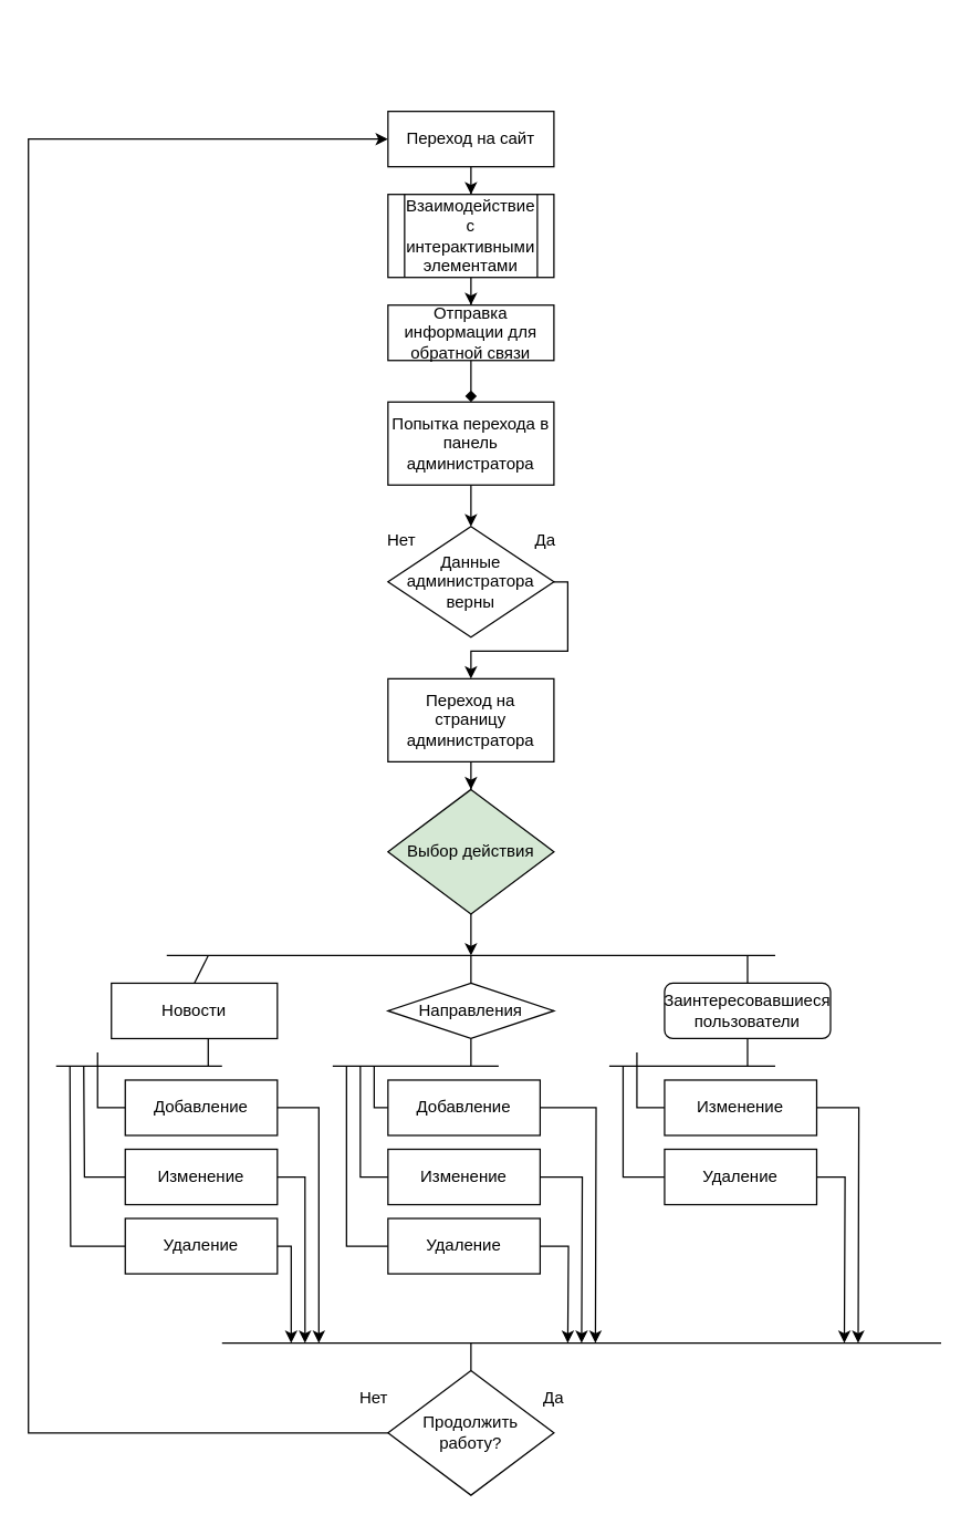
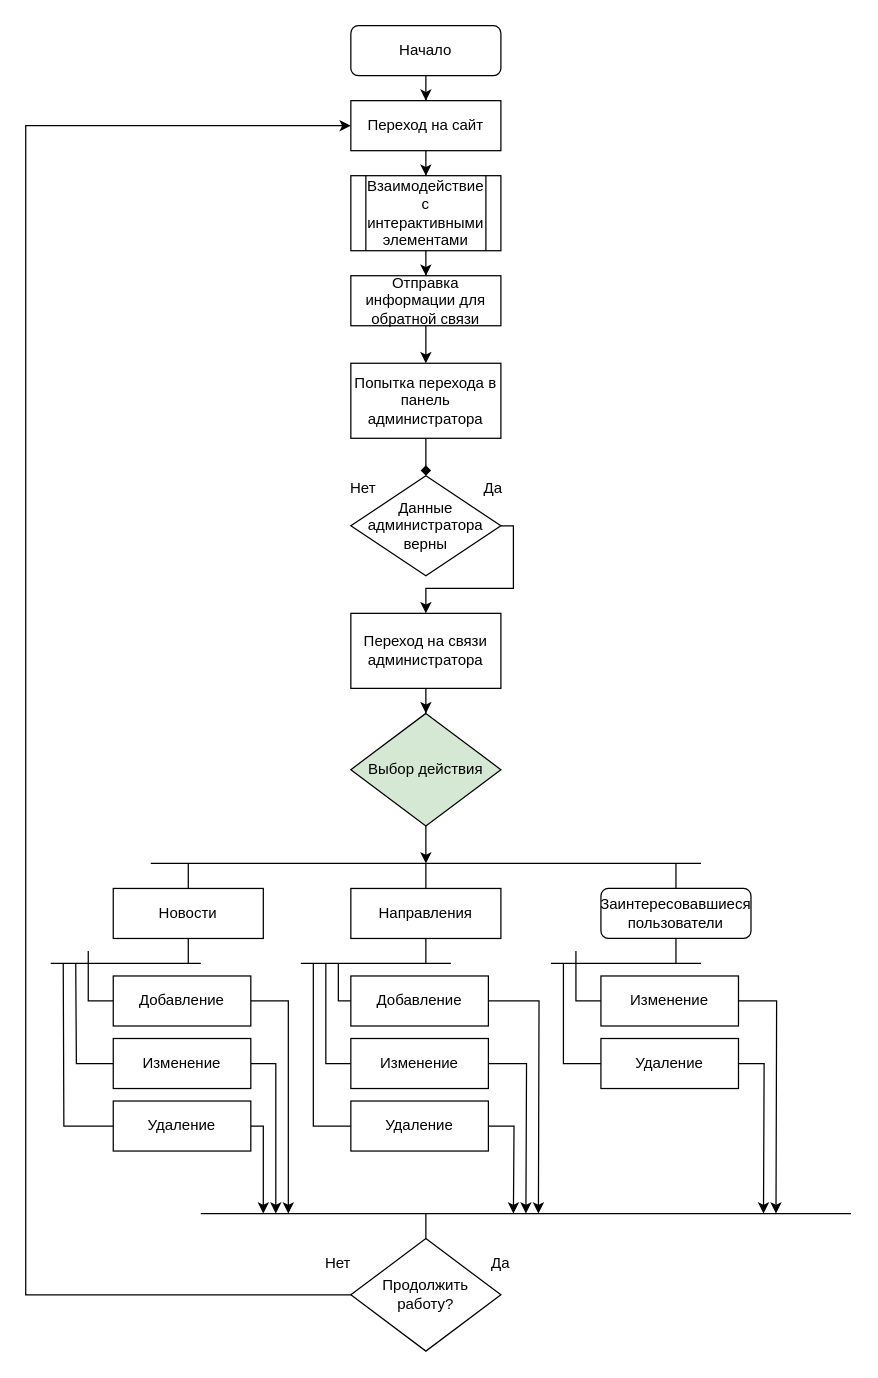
  <mxCell id="0" />
  <mxCell id="1" parent="0" />
+ <mxCell id="2" style="edgeStyle=orthogonalEdgeStyle;rounded=0;orthogonalLoop=1;jettySize=auto;html=1;entryX=0.5;entryY=0;entryDx=0;entryDy=0;" edge="1" parent="1" source="3" target="5"><mxGeometry relative="1" as="geometry" /></mxCell>
+ <mxCell id="3" value="Начало" style="rounded=1;whiteSpace=wrap;html=1;" vertex="1" parent="1"><mxGeometry x="280" y="20" width="120" height="40" as="geometry" /></mxCell>
  <mxCell id="4" style="edgeStyle=orthogonalEdgeStyle;rounded=0;orthogonalLoop=1;jettySize=auto;html=1;entryX=0.5;entryY=0;entryDx=0;entryDy=0;" edge="1" parent="1" source="5" target="7"><mxGeometry relative="1" as="geometry" /></mxCell>
  <mxCell id="5" value="Переход на сайт" style="rounded=0;whiteSpace=wrap;html=1;" vertex="1" parent="1"><mxGeometry x="280" y="80" width="120" height="40" as="geometry" /></mxCell>
  <mxCell id="6" style="edgeStyle=orthogonalEdgeStyle;rounded=0;orthogonalLoop=1;jettySize=auto;html=1;entryX=0.5;entryY=0;entryDx=0;entryDy=0;" edge="1" parent="1" source="7" target="9"><mxGeometry relative="1" as="geometry" /></mxCell>
  <mxCell id="7" value="Взаимодействие с интерактивными элементами" style="shape=process;whiteSpace=wrap;html=1;backgroundOutline=1;" vertex="1" parent="1"><mxGeometry x="280" y="140" width="120" height="60" as="geometry" /></mxCell>
- <mxCell id="8" style="edgeStyle=orthogonalEdgeStyle;rounded=0;orthogonalLoop=1;jettySize=auto;html=1;entryX=0.5;entryY=0;entryDx=0;entryDy=0;endArrow=diamond;" edge="1" parent="1" source="9" target="13"><mxGeometry relative="1" as="geometry" /></mxCell>
+ <mxCell id="8" style="edgeStyle=orthogonalEdgeStyle;rounded=0;orthogonalLoop=1;jettySize=auto;html=1;entryX=0.5;entryY=0;entryDx=0;entryDy=0;" edge="1" parent="1" source="9" target="13"><mxGeometry relative="1" as="geometry" /></mxCell>
  <mxCell id="9" value="Отправка информации для обратной связи" style="rounded=0;whiteSpace=wrap;html=1;" vertex="1" parent="1"><mxGeometry x="280" y="220" width="120" height="40" as="geometry" /></mxCell>
  <mxCell id="10" style="edgeStyle=orthogonalEdgeStyle;rounded=0;orthogonalLoop=1;jettySize=auto;html=1;entryX=0.5;entryY=0;entryDx=0;entryDy=0;" edge="1" parent="1" source="11" target="17"><mxGeometry relative="1" as="geometry"><Array as="points"><mxPoint x="410" y="420" /><mxPoint x="410" y="470" /><mxPoint x="340" y="470" /></Array></mxGeometry></mxCell>
  <mxCell id="11" value="Данные администратора верны" style="rhombus;whiteSpace=wrap;html=1;" vertex="1" parent="1"><mxGeometry x="280" y="380" width="120" height="80" as="geometry" /></mxCell>
- <mxCell id="12" style="edgeStyle=orthogonalEdgeStyle;rounded=0;orthogonalLoop=1;jettySize=auto;html=1;entryX=0.5;entryY=0;entryDx=0;entryDy=0;" edge="1" parent="1" source="13" target="11"><mxGeometry relative="1" as="geometry" /></mxCell>
+ <mxCell id="12" style="edgeStyle=orthogonalEdgeStyle;rounded=0;orthogonalLoop=1;jettySize=auto;html=1;entryX=0.5;entryY=0;entryDx=0;entryDy=0;endArrow=diamond;" edge="1" parent="1" source="13" target="11"><mxGeometry relative="1" as="geometry" /></mxCell>
  <mxCell id="13" value="Попытка перехода в панель администратора" style="rounded=0;whiteSpace=wrap;html=1;" vertex="1" parent="1"><mxGeometry x="280" y="290" width="120" height="60" as="geometry" /></mxCell>
  <mxCell id="14" value="Да" style="text;html=1;strokeColor=none;fillColor=none;align=center;verticalAlign=middle;whiteSpace=wrap;rounded=0;" vertex="1" parent="1"><mxGeometry x="374" y="380" width="40" height="20" as="geometry" /></mxCell>
  <mxCell id="15" value="Нет" style="text;html=1;strokeColor=none;fillColor=none;align=center;verticalAlign=middle;whiteSpace=wrap;rounded=0;" vertex="1" parent="1"><mxGeometry x="270" y="380" width="40" height="20" as="geometry" /></mxCell>
  <mxCell id="16" style="edgeStyle=orthogonalEdgeStyle;rounded=0;orthogonalLoop=1;jettySize=auto;html=1;entryX=0.5;entryY=0;entryDx=0;entryDy=0;" edge="1" parent="1" source="17" target="19"><mxGeometry relative="1" as="geometry" /></mxCell>
- <mxCell id="17" value="Переход на страницу администратора" style="rounded=0;whiteSpace=wrap;html=1;" vertex="1" parent="1"><mxGeometry x="280" y="490" width="120" height="60" as="geometry" /></mxCell>
+ <mxCell id="17" value="Переход на связи администратора" style="rounded=0;whiteSpace=wrap;html=1;" vertex="1" parent="1"><mxGeometry x="280" y="490" width="120" height="60" as="geometry" /></mxCell>
  <mxCell id="18" style="edgeStyle=orthogonalEdgeStyle;rounded=0;orthogonalLoop=1;jettySize=auto;html=1;" edge="1" parent="1" source="19"><mxGeometry relative="1" as="geometry"><mxPoint x="340" y="690" as="targetPoint" /></mxGeometry></mxCell>
  <mxCell id="19" value="Выбор действия" style="rhombus;whiteSpace=wrap;html=1;fillColor=#d5e8d4;" vertex="1" parent="1"><mxGeometry x="280" y="570" width="120" height="90" as="geometry" /></mxCell>
  <mxCell id="20" style="edgeStyle=orthogonalEdgeStyle;rounded=0;jumpSize=7;orthogonalLoop=1;jettySize=auto;html=1;endArrow=none;endFill=0;exitX=0.5;exitY=1;exitDx=0;exitDy=0;" edge="1" parent="1" source="21"><mxGeometry relative="1" as="geometry"><mxPoint x="150" y="770" as="targetPoint" /><mxPoint x="150" y="770" as="sourcePoint" /></mxGeometry></mxCell>
- <mxCell id="21" value="Новости" style="rounded=0;whiteSpace=wrap;html=1;" vertex="1" parent="1"><mxGeometry x="80" y="710" width="120" height="40" as="geometry" /></mxCell>
+ <mxCell id="21" value="Новости" style="rounded=0;whiteSpace=wrap;html=1;" vertex="1" parent="1"><mxGeometry x="90" y="710" width="120" height="40" as="geometry" /></mxCell>
  <mxCell id="22" style="edgeStyle=orthogonalEdgeStyle;rounded=0;jumpSize=7;orthogonalLoop=1;jettySize=auto;html=1;endArrow=none;endFill=0;" edge="1" parent="1" source="23"><mxGeometry relative="1" as="geometry"><mxPoint x="340" y="770" as="targetPoint" /></mxGeometry></mxCell>
- <mxCell id="23" value="Направления" style="rhombus;whiteSpace=wrap;html=1;" vertex="1" parent="1"><mxGeometry x="280" y="710" width="120" height="40" as="geometry" /></mxCell>
+ <mxCell id="23" value="Направления" style="rounded=0;whiteSpace=wrap;html=1;" vertex="1" parent="1"><mxGeometry x="280" y="710" width="120" height="40" as="geometry" /></mxCell>
  <mxCell id="24" style="edgeStyle=orthogonalEdgeStyle;rounded=0;jumpSize=7;orthogonalLoop=1;jettySize=auto;html=1;endArrow=none;endFill=0;" edge="1" parent="1" source="25"><mxGeometry relative="1" as="geometry"><mxPoint x="540" y="770" as="targetPoint" /></mxGeometry></mxCell>
  <mxCell id="25" value="Заинтересовавшиеся пользователи" style="whiteSpace=wrap;html=1;rounded=1;" vertex="1" parent="1"><mxGeometry x="480" y="710" width="120" height="40" as="geometry" /></mxCell>
  <mxCell id="26" style="edgeStyle=orthogonalEdgeStyle;rounded=0;jumpSize=7;orthogonalLoop=1;jettySize=auto;html=1;endArrow=none;endFill=0;" edge="1" parent="1" source="28"><mxGeometry relative="1" as="geometry"><mxPoint x="70" y="770" as="targetPoint" /></mxGeometry></mxCell>
  <mxCell id="27" style="edgeStyle=orthogonalEdgeStyle;rounded=0;jumpSize=7;orthogonalLoop=1;jettySize=auto;html=1;endArrow=classic;endFill=1;" edge="1" parent="1" source="28"><mxGeometry relative="1" as="geometry"><mxPoint x="230" y="970" as="targetPoint" /><Array as="points"><mxPoint x="230" y="800" /></Array></mxGeometry></mxCell>
  <mxCell id="28" value="Добавление" style="rounded=0;whiteSpace=wrap;html=1;" vertex="1" parent="1"><mxGeometry x="90" y="780" width="110" height="40" as="geometry" /></mxCell>
  <mxCell id="29" style="edgeStyle=orthogonalEdgeStyle;rounded=0;jumpSize=7;orthogonalLoop=1;jettySize=auto;html=1;endArrow=none;endFill=0;" edge="1" parent="1" source="31"><mxGeometry relative="1" as="geometry"><mxPoint x="60" y="770" as="targetPoint" /></mxGeometry></mxCell>
  <mxCell id="30" style="edgeStyle=orthogonalEdgeStyle;rounded=0;jumpSize=7;orthogonalLoop=1;jettySize=auto;html=1;endArrow=classic;endFill=1;" edge="1" parent="1" source="31"><mxGeometry relative="1" as="geometry"><mxPoint x="220" y="970" as="targetPoint" /><Array as="points"><mxPoint x="220" y="850" /></Array></mxGeometry></mxCell>
  <mxCell id="31" value="Изменение" style="rounded=0;whiteSpace=wrap;html=1;" vertex="1" parent="1"><mxGeometry x="90" y="830" width="110" height="40" as="geometry" /></mxCell>
  <mxCell id="32" style="edgeStyle=orthogonalEdgeStyle;rounded=0;jumpSize=7;orthogonalLoop=1;jettySize=auto;html=1;endArrow=none;endFill=0;" edge="1" parent="1" source="34"><mxGeometry relative="1" as="geometry"><mxPoint x="50" y="770" as="targetPoint" /></mxGeometry></mxCell>
  <mxCell id="33" style="edgeStyle=orthogonalEdgeStyle;rounded=0;jumpSize=7;orthogonalLoop=1;jettySize=auto;html=1;endArrow=classic;endFill=1;" edge="1" parent="1" source="34"><mxGeometry relative="1" as="geometry"><mxPoint x="210" y="970" as="targetPoint" /><Array as="points"><mxPoint x="210" y="900" /></Array></mxGeometry></mxCell>
  <mxCell id="34" value="Удаление" style="rounded=0;whiteSpace=wrap;html=1;" vertex="1" parent="1"><mxGeometry x="90" y="880" width="110" height="40" as="geometry" /></mxCell>
  <mxCell id="35" style="edgeStyle=orthogonalEdgeStyle;rounded=0;jumpSize=7;orthogonalLoop=1;jettySize=auto;html=1;endArrow=none;endFill=0;" edge="1" parent="1" source="37"><mxGeometry relative="1" as="geometry"><mxPoint x="270" y="770" as="targetPoint" /><Array as="points"><mxPoint x="270" y="800" /></Array></mxGeometry></mxCell>
  <mxCell id="36" style="edgeStyle=orthogonalEdgeStyle;rounded=0;jumpSize=7;orthogonalLoop=1;jettySize=auto;html=1;endArrow=classic;endFill=1;" edge="1" parent="1" source="37"><mxGeometry relative="1" as="geometry"><mxPoint x="430" y="970" as="targetPoint" /></mxGeometry></mxCell>
  <mxCell id="37" value="Добавление" style="rounded=0;whiteSpace=wrap;html=1;" vertex="1" parent="1"><mxGeometry x="280" y="780" width="110" height="40" as="geometry" /></mxCell>
  <mxCell id="38" style="edgeStyle=orthogonalEdgeStyle;rounded=0;jumpSize=7;orthogonalLoop=1;jettySize=auto;html=1;endArrow=none;endFill=0;" edge="1" parent="1" source="40"><mxGeometry relative="1" as="geometry"><mxPoint x="260" y="770" as="targetPoint" /><Array as="points"><mxPoint x="260" y="850" /></Array></mxGeometry></mxCell>
  <mxCell id="39" style="edgeStyle=orthogonalEdgeStyle;rounded=0;jumpSize=7;orthogonalLoop=1;jettySize=auto;html=1;endArrow=classic;endFill=1;" edge="1" parent="1" source="40"><mxGeometry relative="1" as="geometry"><mxPoint x="420" y="970" as="targetPoint" /></mxGeometry></mxCell>
  <mxCell id="40" value="Изменение" style="rounded=0;whiteSpace=wrap;html=1;" vertex="1" parent="1"><mxGeometry x="280" y="830" width="110" height="40" as="geometry" /></mxCell>
  <mxCell id="41" style="edgeStyle=orthogonalEdgeStyle;rounded=0;jumpSize=7;orthogonalLoop=1;jettySize=auto;html=1;endArrow=none;endFill=0;" edge="1" parent="1" source="43"><mxGeometry relative="1" as="geometry"><mxPoint x="250" y="770" as="targetPoint" /><Array as="points"><mxPoint x="250" y="900" /></Array></mxGeometry></mxCell>
  <mxCell id="42" style="edgeStyle=orthogonalEdgeStyle;rounded=0;jumpSize=7;orthogonalLoop=1;jettySize=auto;html=1;endArrow=classic;endFill=1;" edge="1" parent="1" source="43"><mxGeometry relative="1" as="geometry"><mxPoint x="410" y="970" as="targetPoint" /></mxGeometry></mxCell>
  <mxCell id="43" value="Удаление" style="rounded=0;whiteSpace=wrap;html=1;" vertex="1" parent="1"><mxGeometry x="280" y="880" width="110" height="40" as="geometry" /></mxCell>
  <mxCell id="44" style="edgeStyle=orthogonalEdgeStyle;rounded=0;jumpSize=7;orthogonalLoop=1;jettySize=auto;html=1;endArrow=none;endFill=0;" edge="1" parent="1" source="46"><mxGeometry relative="1" as="geometry"><mxPoint x="460" y="770" as="targetPoint" /></mxGeometry></mxCell>
  <mxCell id="45" style="edgeStyle=orthogonalEdgeStyle;rounded=0;jumpSize=7;orthogonalLoop=1;jettySize=auto;html=1;endArrow=classic;endFill=1;" edge="1" parent="1" source="46"><mxGeometry relative="1" as="geometry"><mxPoint x="620" y="970" as="targetPoint" /></mxGeometry></mxCell>
  <mxCell id="46" value="Изменение" style="rounded=0;whiteSpace=wrap;html=1;" vertex="1" parent="1"><mxGeometry x="480" y="780" width="110" height="40" as="geometry" /></mxCell>
  <mxCell id="47" style="edgeStyle=orthogonalEdgeStyle;rounded=0;jumpSize=7;orthogonalLoop=1;jettySize=auto;html=1;endArrow=none;endFill=0;" edge="1" parent="1" source="49"><mxGeometry relative="1" as="geometry"><mxPoint x="450" y="770" as="targetPoint" /><Array as="points"><mxPoint x="450" y="850" /></Array></mxGeometry></mxCell>
  <mxCell id="48" style="edgeStyle=orthogonalEdgeStyle;rounded=0;jumpSize=7;orthogonalLoop=1;jettySize=auto;html=1;endArrow=classic;endFill=1;" edge="1" parent="1" source="49"><mxGeometry relative="1" as="geometry"><mxPoint x="610" y="970" as="targetPoint" /></mxGeometry></mxCell>
  <mxCell id="49" value="Удаление" style="rounded=0;whiteSpace=wrap;html=1;" vertex="1" parent="1"><mxGeometry x="480" y="830" width="110" height="40" as="geometry" /></mxCell>
  <mxCell id="50" style="edgeStyle=orthogonalEdgeStyle;rounded=0;jumpSize=7;orthogonalLoop=1;jettySize=auto;html=1;endArrow=classic;endFill=1;" edge="1" parent="1" source="51"><mxGeometry relative="1" as="geometry"><mxPoint x="280" y="100" as="targetPoint" /><Array as="points"><mxPoint x="20" y="1035" /><mxPoint x="20" y="100" /><mxPoint x="280" y="100" /></Array></mxGeometry></mxCell>
  <mxCell id="51" value="Продолжить &lt;br&gt;работу?" style="rhombus;whiteSpace=wrap;html=1;" vertex="1" parent="1"><mxGeometry x="280" y="990" width="120" height="90" as="geometry" /></mxCell>
  <mxCell id="52" value="" style="endArrow=none;html=1;" edge="1" parent="1"><mxGeometry width="50" height="50" relative="1" as="geometry"><mxPoint x="120" y="690" as="sourcePoint" /><mxPoint x="560" y="690" as="targetPoint" /></mxGeometry></mxCell>
  <mxCell id="53" value="" style="endArrow=none;html=1;exitX=0.5;exitY=0;exitDx=0;exitDy=0;" edge="1" parent="1" source="21"><mxGeometry width="50" height="50" relative="1" as="geometry"><mxPoint x="150" y="730" as="sourcePoint" /><mxPoint x="150" y="690" as="targetPoint" /></mxGeometry></mxCell>
  <mxCell id="54" value="" style="endArrow=none;html=1;exitX=0.5;exitY=0;exitDx=0;exitDy=0;" edge="1" parent="1" source="23"><mxGeometry width="50" height="50" relative="1" as="geometry"><mxPoint x="190" y="740" as="sourcePoint" /><mxPoint x="340" y="690" as="targetPoint" /></mxGeometry></mxCell>
  <mxCell id="55" value="" style="endArrow=none;html=1;exitX=0.5;exitY=0;exitDx=0;exitDy=0;" edge="1" parent="1" source="25"><mxGeometry width="50" height="50" relative="1" as="geometry"><mxPoint x="240" y="750" as="sourcePoint" /><mxPoint x="540" y="690" as="targetPoint" /></mxGeometry></mxCell>
  <mxCell id="56" value="" style="endArrow=none;html=1;jumpSize=7;arcSize=53;" edge="1" parent="1"><mxGeometry width="50" height="50" relative="1" as="geometry"><mxPoint x="40" y="770" as="sourcePoint" /><mxPoint x="160" y="770" as="targetPoint" /></mxGeometry></mxCell>
  <mxCell id="57" value="" style="endArrow=none;html=1;jumpSize=7;arcSize=53;" edge="1" parent="1"><mxGeometry width="50" height="50" relative="1" as="geometry"><mxPoint x="240" y="770" as="sourcePoint" /><mxPoint x="360" y="770" as="targetPoint" /><Array as="points"><mxPoint x="310" y="770" /></Array></mxGeometry></mxCell>
  <mxCell id="58" value="" style="endArrow=none;html=1;jumpSize=7;arcSize=53;" edge="1" parent="1"><mxGeometry width="50" height="50" relative="1" as="geometry"><mxPoint x="440" y="770" as="sourcePoint" /><mxPoint x="560" y="770" as="targetPoint" /></mxGeometry></mxCell>
  <mxCell id="59" value="" style="endArrow=none;html=1;" edge="1" parent="1"><mxGeometry width="50" height="50" relative="1" as="geometry"><mxPoint x="160" y="970" as="sourcePoint" /><mxPoint x="680" y="970" as="targetPoint" /></mxGeometry></mxCell>
  <mxCell id="60" value="" style="endArrow=none;html=1;" edge="1" parent="1" source="51"><mxGeometry width="50" height="50" relative="1" as="geometry"><mxPoint x="240" y="930" as="sourcePoint" /><mxPoint x="340" y="970" as="targetPoint" /></mxGeometry></mxCell>
  <mxCell id="61" value="Нет" style="text;html=1;strokeColor=none;fillColor=none;align=center;verticalAlign=middle;whiteSpace=wrap;rounded=0;" vertex="1" parent="1"><mxGeometry x="250" y="1000" width="40" height="20" as="geometry" /></mxCell>
  <mxCell id="62" value="Да" style="text;html=1;strokeColor=none;fillColor=none;align=center;verticalAlign=middle;whiteSpace=wrap;rounded=0;" vertex="1" parent="1"><mxGeometry x="380" y="1000" width="40" height="20" as="geometry" /></mxCell>
